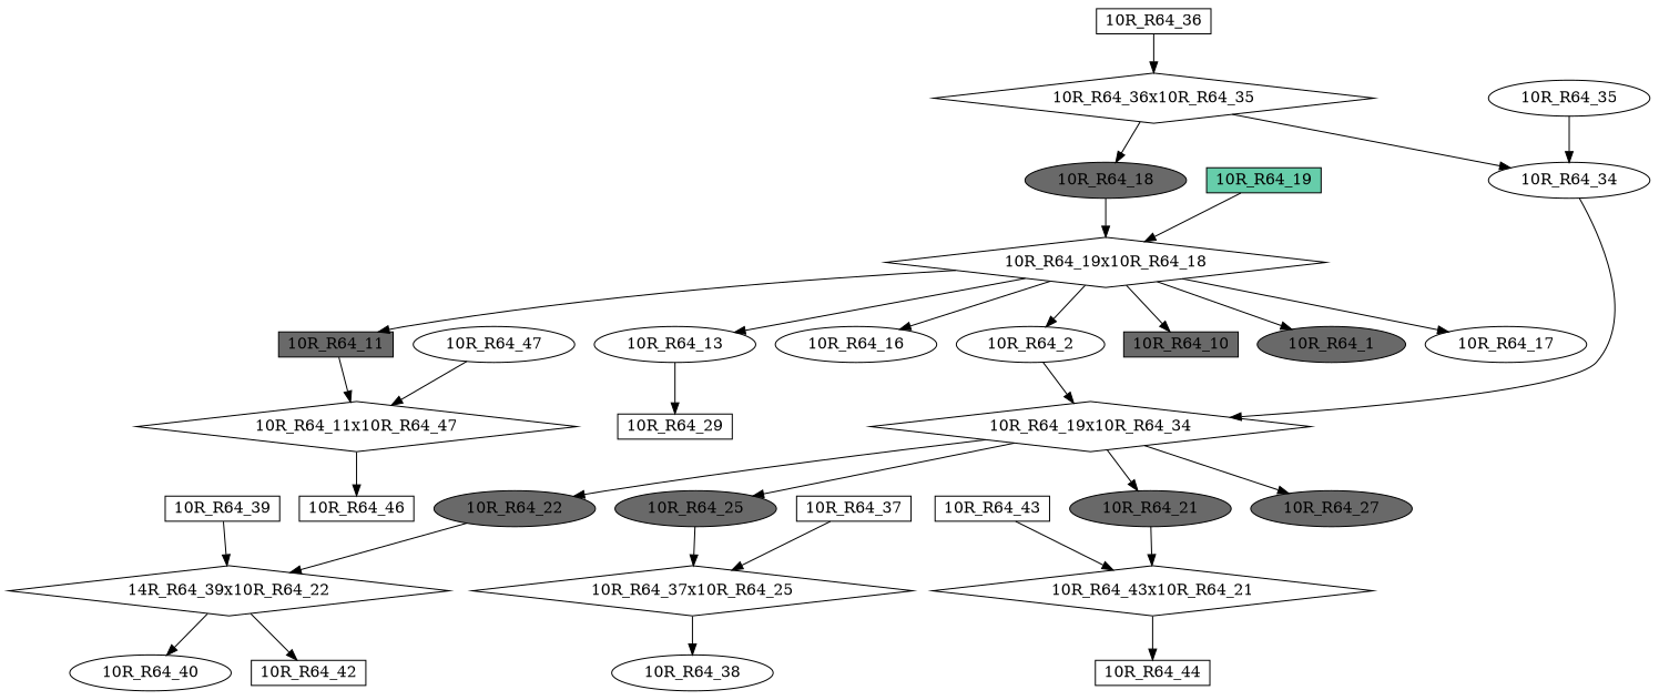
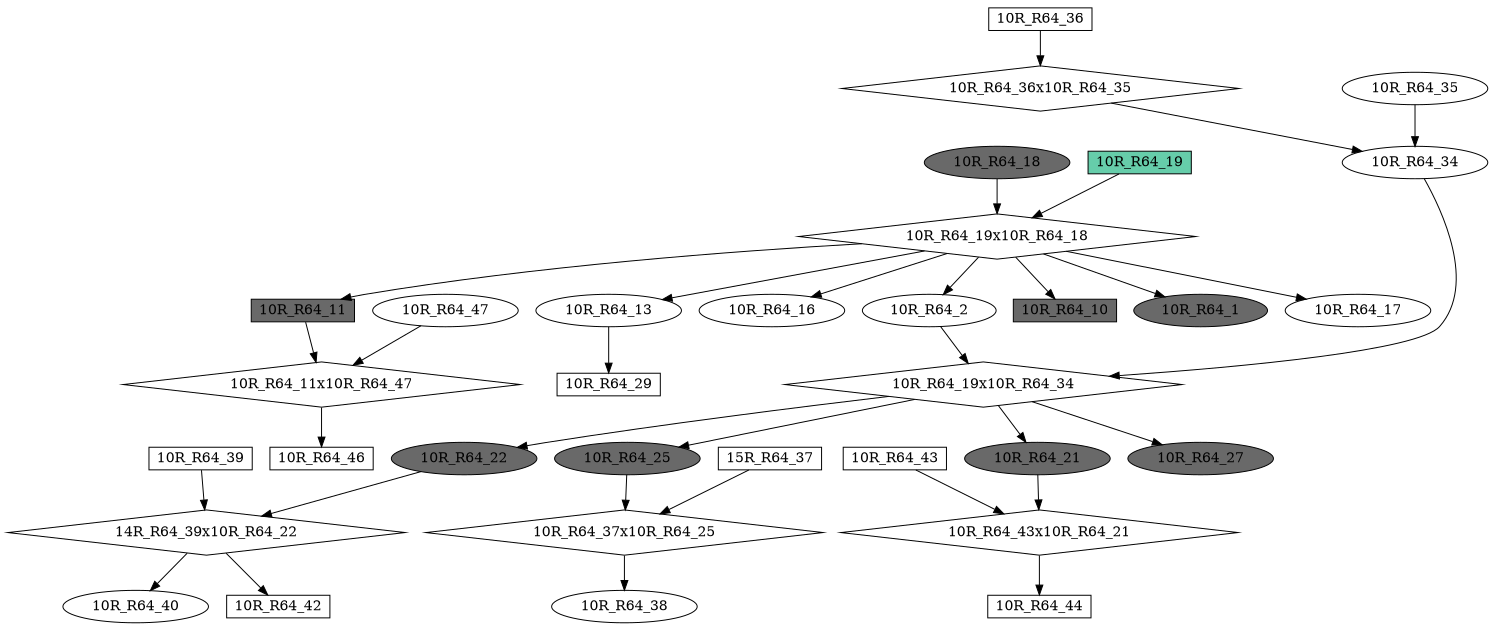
  digraph {
    node [fillcolor=white fontcolor=black regular=0 shape=ellipse style=filled]
    "10R_R64_39" [height=0.3 shape=box width=0.5]
    n2 [height=.1 label="14R_R64_39x10R_R64_22" shape=diamond width=.1 fillcolor="" fontcolor="" regular="" style=""]
    "10R_R64_40" [height=0.3 width=0.5]
    "10R_R64_42" [height=0.3 shape=box width=0.5]
    "10R_R64_18" [fillcolor=dimgrey height=0.3 width=0.5]
    "10R_R64_19x10R_R64_18" [height=.1 shape=diamond width=.1 fillcolor="" fontcolor="" regular="" style=""]
    "10R_R64_2" [height=0.3 width=0.5]
    "10R_R64_17" [height=0.3 width=0.5]
    "10R_R64_13" [height=0.3 width=0.5]
    "10R_R64_16" [height=0.3 width=0.5]
    "10R_R64_11" [fillcolor=dimgrey height=0.3 shape=box width=0.5]
    "10R_R64_10" [fillcolor=dimgrey height=0.3 shape=box width=0.5]
    "10R_R64_1" [fillcolor=dimgrey height=0.3 width=0.5]
    "10R_R64_36x10R_R64_35" [height=.1 shape=diamond width=.1 fillcolor="" fontcolor="" regular="" style=""]
    "10R_R64_34" [height=0.3 width=0.5]
    "10R_R64_19x10R_R64_34" [height=.1 shape=diamond width=.1 fillcolor="" fontcolor="" regular="" style=""]
    "10R_R64_29" [height=0.3 shape=box width=0.5]
    "10R_R64_11x10R_R64_47" [height=.1 shape=diamond width=.1 fillcolor="" fontcolor="" regular="" style=""]
    "10R_R64_19" [fillcolor=aquamarine3 height=0.3 shape=box width=0.5]
    "10R_R64_22" [fillcolor=dimgrey height=0.3 width=0.5]
    "10R_R64_25" [fillcolor=dimgrey height=0.3 width=0.5]
    "10R_R64_21" [fillcolor=dimgrey height=0.3 width=0.5]
    "10R_R64_27" [fillcolor=dimgrey height=0.3 width=0.5]
    "10R_R64_37x10R_R64_25" [height=.1 shape=diamond width=.1 fillcolor="" fontcolor="" regular="" style=""]
    "10R_R64_43x10R_R64_21" [height=.1 shape=diamond width=.1 fillcolor="" fontcolor="" regular="" style=""]
-   "10R_R64_37" [height=0.3 shape=box width=0.5]
+   "10R_R64_37" [height=0.3 shape=box width=0.5 label="15R_R64_37"]
    "10R_R64_38" [height=0.3 width=0.5]
    "10R_R64_36" [height=0.3 shape=box width=0.5]
    "10R_R64_35" [height=0.3 width=0.5]
    "10R_R64_43" [height=0.3 shape=box width=0.5]
    "10R_R64_44" [height=0.3 shape=box width=0.5]
    "10R_R64_46" [height=0.3 shape=box width=0.5]
    "10R_R64_47" [height=0.3 width=0.5]
    "10R_R64_39" -> n2
    n2 -> "10R_R64_40"
    n2 -> "10R_R64_42"
    "10R_R64_18" -> "10R_R64_19x10R_R64_18"
    "10R_R64_19x10R_R64_18" -> "10R_R64_2"
    "10R_R64_19x10R_R64_18" -> "10R_R64_17"
    "10R_R64_19x10R_R64_18" -> "10R_R64_13"
    "10R_R64_19x10R_R64_18" -> "10R_R64_16"
    "10R_R64_19x10R_R64_18" -> "10R_R64_11"
    "10R_R64_19x10R_R64_18" -> "10R_R64_10"
    "10R_R64_19x10R_R64_18" -> "10R_R64_1"
    "10R_R64_2" -> "10R_R64_19x10R_R64_34"
    "10R_R64_13" -> "10R_R64_29"
    "10R_R64_11" -> "10R_R64_11x10R_R64_47"
-   "10R_R64_36x10R_R64_35" -> "10R_R64_18"
    "10R_R64_36x10R_R64_35" -> "10R_R64_34"
    "10R_R64_34" -> "10R_R64_19x10R_R64_34"
    "10R_R64_19x10R_R64_34" -> "10R_R64_22"
    "10R_R64_19x10R_R64_34" -> "10R_R64_25"
    "10R_R64_19x10R_R64_34" -> "10R_R64_21"
    "10R_R64_19x10R_R64_34" -> "10R_R64_27"
    "10R_R64_11x10R_R64_47" -> "10R_R64_46"
    "10R_R64_19" -> "10R_R64_19x10R_R64_18"
    "10R_R64_22" -> n2
    "10R_R64_25" -> "10R_R64_37x10R_R64_25"
    "10R_R64_21" -> "10R_R64_43x10R_R64_21"
    "10R_R64_37x10R_R64_25" -> "10R_R64_38"
    "10R_R64_43x10R_R64_21" -> "10R_R64_44"
    "10R_R64_37" -> "10R_R64_37x10R_R64_25"
    "10R_R64_36" -> "10R_R64_36x10R_R64_35"
    "10R_R64_35" -> "10R_R64_34"
    "10R_R64_43" -> "10R_R64_43x10R_R64_21"
    "10R_R64_47" -> "10R_R64_11x10R_R64_47"
  }
